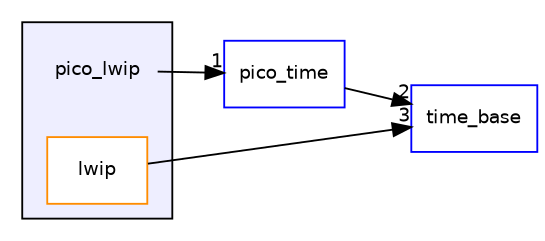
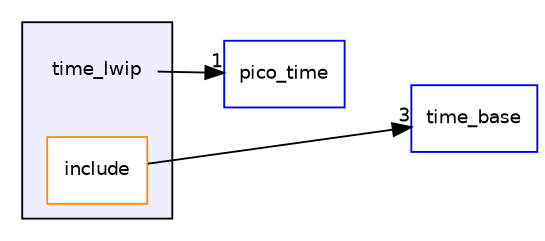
  digraph {
    compound=true
    rankdir=LR
    node [color=blue fontname=Helvetica fontsize=10 shape=box fillcolor=white style=filled]
    edge [labeldistance=1.5 labelfontname=Helvetica labelfontsize=10]
-   n1 [label=pico_lwip shape=plaintext fillcolor="" style=""]
-   n2 [color=darkorange label=lwip]
+   n1 [label=time_lwip shape=plaintext fillcolor="" style=""]
+   n2 [color=darkorange label=include]
    n3 [label=pico_time]
    n4 [label=time_base]
    subgraph cluster_1 {
      bgcolor="#eeeeff"
      pencolor=black
      n1
      n2
    }
    n1 -> n3 [headlabel=1]
    n2 -> n4 [headlabel=3]
-   n3 -> n4 [headlabel=2]
  }
